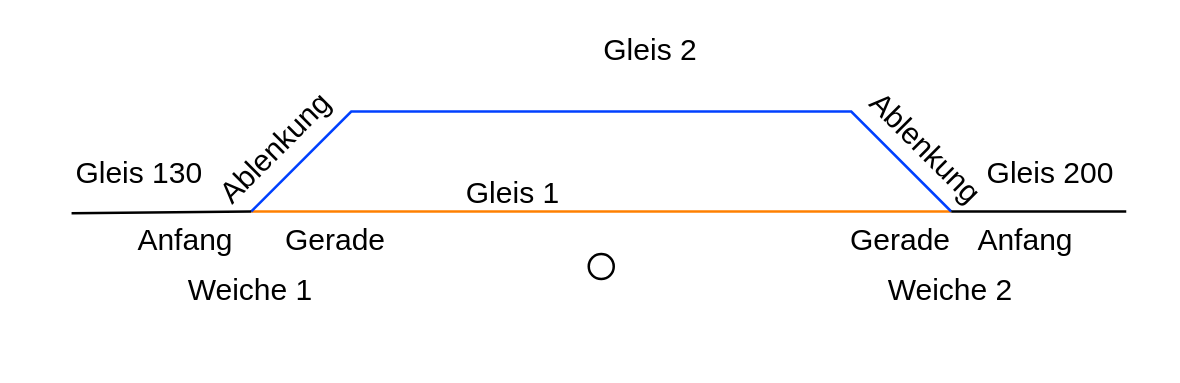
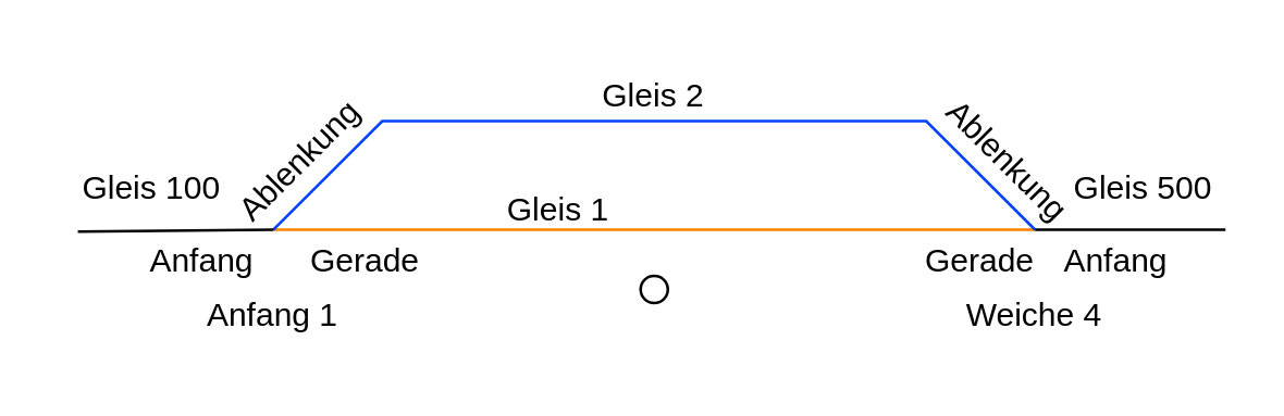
  <mxCell id="0" />
  <mxCell id="1" parent="0" />
  <mxCell id="2" value="Anfang" style="text;html=1;align=center;verticalAlign=middle;whiteSpace=wrap;rounded=0;" parent="1" vertex="1"><mxGeometry x="380" y="81" width="60" height="30" as="geometry" /></mxCell>
  <mxCell id="3" value="Anfang" style="text;html=1;align=center;verticalAlign=middle;whiteSpace=wrap;rounded=0;" parent="1" vertex="1"><mxGeometry x="44" y="81" width="60" height="30" as="geometry" /></mxCell>
  <mxCell id="4" value="Ablenkung" style="text;html=1;align=center;verticalAlign=middle;whiteSpace=wrap;rounded=0;rotation=-45;" parent="1" vertex="1"><mxGeometry x="80" y="44" width="60" height="30" as="geometry" /></mxCell>
  <mxCell id="5" value="Gerade" style="text;html=1;align=center;verticalAlign=middle;whiteSpace=wrap;rounded=0;" parent="1" vertex="1"><mxGeometry x="104" y="81" width="60" height="30" as="geometry" /></mxCell>
  <mxCell id="6" value="Gerade" style="text;html=1;align=center;verticalAlign=middle;whiteSpace=wrap;rounded=0;" parent="1" vertex="1"><mxGeometry x="330" y="81" width="60" height="30" as="geometry" /></mxCell>
  <mxCell id="7" value="Ablenkung" style="text;html=1;align=center;verticalAlign=middle;whiteSpace=wrap;rounded=0;rotation=45;" parent="1" vertex="1"><mxGeometry x="340" y="44" width="60" height="30" as="geometry" /></mxCell>
  <mxCell id="8" value="Gleis 1" style="text;html=1;align=center;verticalAlign=middle;whiteSpace=wrap;rounded=0;" parent="1" vertex="1"><mxGeometry x="175" y="62" width="60" height="30" as="geometry" /></mxCell>
- <mxCell id="9" value="Gleis 130" style="text;html=1;align=center;verticalAlign=middle;resizable=0;points=[];autosize=1;strokeColor=none;fillColor=none;" parent="1" vertex="1"><mxGeometry y="54" width="70" height="30" as="geometry" x="20" /></mxCell>
- <mxCell id="10" value="Gleis 2" style="text;html=1;align=center;verticalAlign=middle;whiteSpace=wrap;rounded=0;" parent="1" vertex="1"><mxGeometry x="230" y="5" width="60" height="30" as="geometry" /></mxCell>
- <mxCell id="11" value="Gleis 200" style="text;html=1;align=center;verticalAlign=middle;whiteSpace=wrap;rounded=0;" parent="1" vertex="1"><mxGeometry x="390" y="54" width="60" height="30" as="geometry" /></mxCell>
+ <mxCell id="9" value="Gleis 100" style="text;html=1;align=center;verticalAlign=middle;resizable=0;points=[];autosize=1;strokeColor=none;fillColor=none;" parent="1" vertex="1"><mxGeometry y="54" width="70" height="30" as="geometry" x="20" /></mxCell>
+ <mxCell id="10" value="Gleis 2" style="text;html=1;align=center;verticalAlign=middle;whiteSpace=wrap;rounded=0;" parent="1" vertex="1"><mxGeometry x="210" y="20" width="60" height="30" as="geometry" /></mxCell>
+ <mxCell id="11" value="Gleis 500" style="text;html=1;align=center;verticalAlign=middle;whiteSpace=wrap;rounded=0;" parent="1" vertex="1"><mxGeometry x="390" y="54" width="60" height="30" as="geometry" /></mxCell>
  <mxCell id="12" value="" style="endArrow=none;html=1;rounded=0;strokeColor=#FF8000;" parent="1" edge="1"><mxGeometry width="50" height="50" relative="1" as="geometry"><mxPoint x="100" y="84" as="sourcePoint" /><mxPoint x="380" y="84" as="targetPoint" /></mxGeometry></mxCell>
  <mxCell id="13" value="" style="endArrow=none;html=1;rounded=0;strokeColor=#0040ff;" parent="1" edge="1"><mxGeometry width="50" height="50" relative="1" as="geometry"><mxPoint x="100" y="84" as="sourcePoint" /><mxPoint x="380" y="84" as="targetPoint" /><Array as="points"><mxPoint x="140" y="44" /><mxPoint x="340" y="44" /></Array></mxGeometry></mxCell>
  <mxCell id="14" value="" style="ellipse;whiteSpace=wrap;html=1;aspect=fixed;" parent="1" vertex="1"><mxGeometry x="235" y="101" width="10" height="10" as="geometry" /></mxCell>
  <mxCell id="15" value="" style="endArrow=none;html=1;rounded=0;exitX=0.116;exitY=1.024;exitDx=0;exitDy=0;exitPerimeter=0;" parent="1" source="9" edge="1"><mxGeometry width="50" height="50" relative="1" as="geometry"><mxPoint x="10" y="134" as="sourcePoint" /><mxPoint x="100" y="84" as="targetPoint" /></mxGeometry></mxCell>
  <mxCell id="16" value="" style="endArrow=none;html=1;rounded=0;" parent="1" edge="1"><mxGeometry width="50" height="50" relative="1" as="geometry"><mxPoint x="380" y="84" as="sourcePoint" /><mxPoint x="450" y="84" as="targetPoint" /></mxGeometry></mxCell>
- <mxCell id="17" value="Weiche 2" style="text;html=1;align=center;verticalAlign=middle;whiteSpace=wrap;rounded=0;" vertex="1" parent="1"><mxGeometry x="350" y="101" width="60" height="30" as="geometry" /></mxCell>
- <mxCell id="18" value="Weiche 1" style="text;html=1;align=center;verticalAlign=middle;whiteSpace=wrap;rounded=0;" vertex="1" parent="1"><mxGeometry x="70" y="101" width="60" height="30" as="geometry" /></mxCell>
+ <mxCell id="17" value="Weiche 4" style="text;html=1;align=center;verticalAlign=middle;whiteSpace=wrap;rounded=0;" vertex="1" parent="1"><mxGeometry x="350" y="101" width="60" height="30" as="geometry" /></mxCell>
+ <mxCell id="18" value="Anfang 1" style="text;html=1;align=center;verticalAlign=middle;whiteSpace=wrap;rounded=0;" vertex="1" parent="1"><mxGeometry x="70" y="101" width="60" height="30" as="geometry" /></mxCell>
